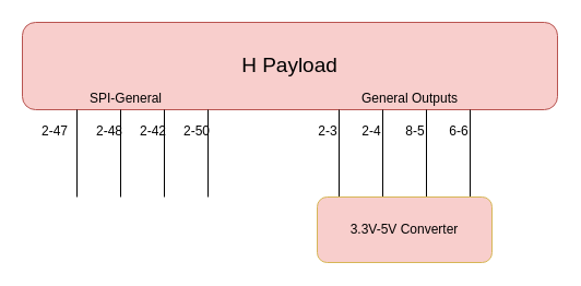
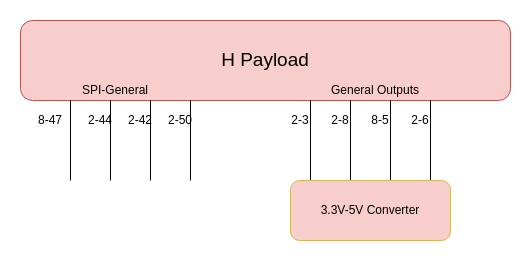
  <mxCell id="0" />
  <mxCell id="1" parent="0" />
  <mxCell id="2" value="&lt;font style=&quot;font-size: 19px&quot;&gt;H Payload&lt;/font&gt;" style="rounded=1;whiteSpace=wrap;html=1;fillColor=#f8cecc;strokeColor=#b85450;" vertex="1" parent="1"><mxGeometry x="20" y="20" width="490" height="80" as="geometry" /></mxCell>
  <mxCell id="3" value="" style="endArrow=none;html=1;" edge="1" parent="1"><mxGeometry width="50" height="50" relative="1" as="geometry"><mxPoint x="70" y="180" as="sourcePoint" /><mxPoint x="70" y="100" as="targetPoint" /></mxGeometry></mxCell>
  <mxCell id="4" value="" style="endArrow=none;html=1;" edge="1" parent="1"><mxGeometry width="50" height="50" relative="1" as="geometry"><mxPoint x="110" y="180" as="sourcePoint" /><mxPoint x="110" y="100" as="targetPoint" /></mxGeometry></mxCell>
  <mxCell id="5" value="" style="endArrow=none;html=1;" edge="1" parent="1"><mxGeometry width="50" height="50" relative="1" as="geometry"><mxPoint x="150" y="180" as="sourcePoint" /><mxPoint x="150" y="100" as="targetPoint" /></mxGeometry></mxCell>
  <mxCell id="6" value="" style="endArrow=none;html=1;" edge="1" parent="1"><mxGeometry width="50" height="50" relative="1" as="geometry"><mxPoint x="190" y="180" as="sourcePoint" /><mxPoint x="190" y="100" as="targetPoint" /></mxGeometry></mxCell>
- <mxCell id="7" value="2-47" style="text;html=1;strokeColor=none;fillColor=none;align=center;verticalAlign=middle;whiteSpace=wrap;rounded=0;" vertex="1" parent="1"><mxGeometry x="30" y="110" width="40" height="20" as="geometry" /></mxCell>
- <mxCell id="8" value="2-48" style="text;html=1;strokeColor=none;fillColor=none;align=center;verticalAlign=middle;whiteSpace=wrap;rounded=0;" vertex="1" parent="1"><mxGeometry x="80" y="110" width="40" height="20" as="geometry" /></mxCell>
+ <mxCell id="7" value="8-47" style="text;html=1;strokeColor=none;fillColor=none;align=center;verticalAlign=middle;whiteSpace=wrap;rounded=0;" vertex="1" parent="1"><mxGeometry x="30" y="110" width="40" height="20" as="geometry" /></mxCell>
+ <mxCell id="8" value="2-44" style="text;html=1;strokeColor=none;fillColor=none;align=center;verticalAlign=middle;whiteSpace=wrap;rounded=0;" vertex="1" parent="1"><mxGeometry x="80" y="110" width="40" height="20" as="geometry" /></mxCell>
  <mxCell id="9" value="2-42" style="text;html=1;strokeColor=none;fillColor=none;align=center;verticalAlign=middle;whiteSpace=wrap;rounded=0;" vertex="1" parent="1"><mxGeometry x="120" y="110" width="40" height="20" as="geometry" /></mxCell>
  <mxCell id="10" value="2-50" style="text;html=1;strokeColor=none;fillColor=none;align=center;verticalAlign=middle;whiteSpace=wrap;rounded=0;" vertex="1" parent="1"><mxGeometry x="160" y="110" width="40" height="20" as="geometry" /></mxCell>
  <mxCell id="11" value="SPI-General" style="text;html=1;strokeColor=none;fillColor=none;align=center;verticalAlign=middle;whiteSpace=wrap;rounded=0;" vertex="1" parent="1"><mxGeometry x="70" y="80" width="90" height="20" as="geometry" /></mxCell>
  <mxCell id="12" value="" style="endArrow=none;html=1;" edge="1" parent="1"><mxGeometry width="50" height="50" relative="1" as="geometry"><mxPoint x="310" y="180" as="sourcePoint" /><mxPoint x="310" y="100" as="targetPoint" /></mxGeometry></mxCell>
  <mxCell id="13" value="" style="endArrow=none;html=1;" edge="1" parent="1"><mxGeometry width="50" height="50" relative="1" as="geometry"><mxPoint x="350" y="180" as="sourcePoint" /><mxPoint x="350" y="100" as="targetPoint" /></mxGeometry></mxCell>
  <mxCell id="14" value="" style="endArrow=none;html=1;" edge="1" parent="1"><mxGeometry width="50" height="50" relative="1" as="geometry"><mxPoint x="390" y="180" as="sourcePoint" /><mxPoint x="390" y="100" as="targetPoint" /></mxGeometry></mxCell>
  <mxCell id="15" value="" style="endArrow=none;html=1;" edge="1" parent="1"><mxGeometry width="50" height="50" relative="1" as="geometry"><mxPoint x="430" y="180" as="sourcePoint" /><mxPoint x="430" y="100" as="targetPoint" /></mxGeometry></mxCell>
  <mxCell id="16" value="2-3" style="text;html=1;strokeColor=none;fillColor=none;align=center;verticalAlign=middle;whiteSpace=wrap;rounded=0;" vertex="1" parent="1"><mxGeometry x="280" y="110" width="40" height="20" as="geometry" /></mxCell>
- <mxCell id="17" value="2-4" style="text;html=1;strokeColor=none;fillColor=none;align=center;verticalAlign=middle;whiteSpace=wrap;rounded=0;" vertex="1" parent="1"><mxGeometry x="320" y="110" width="40" height="20" as="geometry" /></mxCell>
+ <mxCell id="17" value="2-8" style="text;html=1;strokeColor=none;fillColor=none;align=center;verticalAlign=middle;whiteSpace=wrap;rounded=0;" vertex="1" parent="1"><mxGeometry x="320" y="110" width="40" height="20" as="geometry" /></mxCell>
  <mxCell id="18" value="8-5" style="text;html=1;strokeColor=none;fillColor=none;align=center;verticalAlign=middle;whiteSpace=wrap;rounded=0;" vertex="1" parent="1"><mxGeometry x="360" y="110" width="40" height="20" as="geometry" /></mxCell>
- <mxCell id="19" value="6-6" style="text;html=1;strokeColor=none;fillColor=none;align=center;verticalAlign=middle;whiteSpace=wrap;rounded=0;" vertex="1" parent="1"><mxGeometry x="400" y="110" width="40" height="20" as="geometry" /></mxCell>
+ <mxCell id="19" value="2-6" style="text;html=1;strokeColor=none;fillColor=none;align=center;verticalAlign=middle;whiteSpace=wrap;rounded=0;" vertex="1" parent="1"><mxGeometry x="400" y="110" width="40" height="20" as="geometry" /></mxCell>
  <mxCell id="20" value="General Outputs" style="text;html=1;strokeColor=none;fillColor=none;align=center;verticalAlign=middle;whiteSpace=wrap;rounded=0;" vertex="1" parent="1"><mxGeometry x="320" y="80" width="110" height="20" as="geometry" /></mxCell>
  <mxCell id="21" value="3.3V-5V Converter" style="rounded=1;whiteSpace=wrap;html=1;fillColor=#f8cecc;strokeColor=#d6b656;" vertex="1" parent="1"><mxGeometry x="290" y="180" width="160" height="60" as="geometry" /></mxCell>
